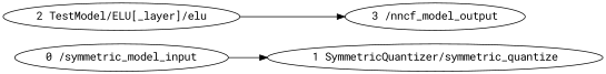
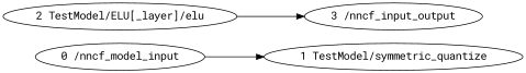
  strict digraph {
    fontname="Roboto Mono"
    rankdir=LR
    node [fontname="Roboto Mono"]
    edge [fontname="Roboto Mono"]
-   "0 /nncf_model_input" [type=nncf_model_input label="0 /symmetric_model_input"]
-   "1 SymmetricQuantizer/symmetric_quantize" [scope=SymmetricQuantizer type=symmetric_quantize]
+   "0 /nncf_model_input" [type=nncf_model_input]
+   "1 SymmetricQuantizer/symmetric_quantize" [scope=SymmetricQuantizer type=symmetric_quantize label="1 TestModel/symmetric_quantize"]
    "2 TestModel/ELU[_layer]/elu" [scope="TestModel/ELU[_layer]" type=elu]
-   "3 /nncf_model_output" [type=nncf_model_output]
+   "3 /nncf_model_output" [type=nncf_model_output label="3 /nncf_input_output"]
    "0 /nncf_model_input" -> "1 SymmetricQuantizer/symmetric_quantize"
    "2 TestModel/ELU[_layer]/elu" -> "3 /nncf_model_output"
  }
